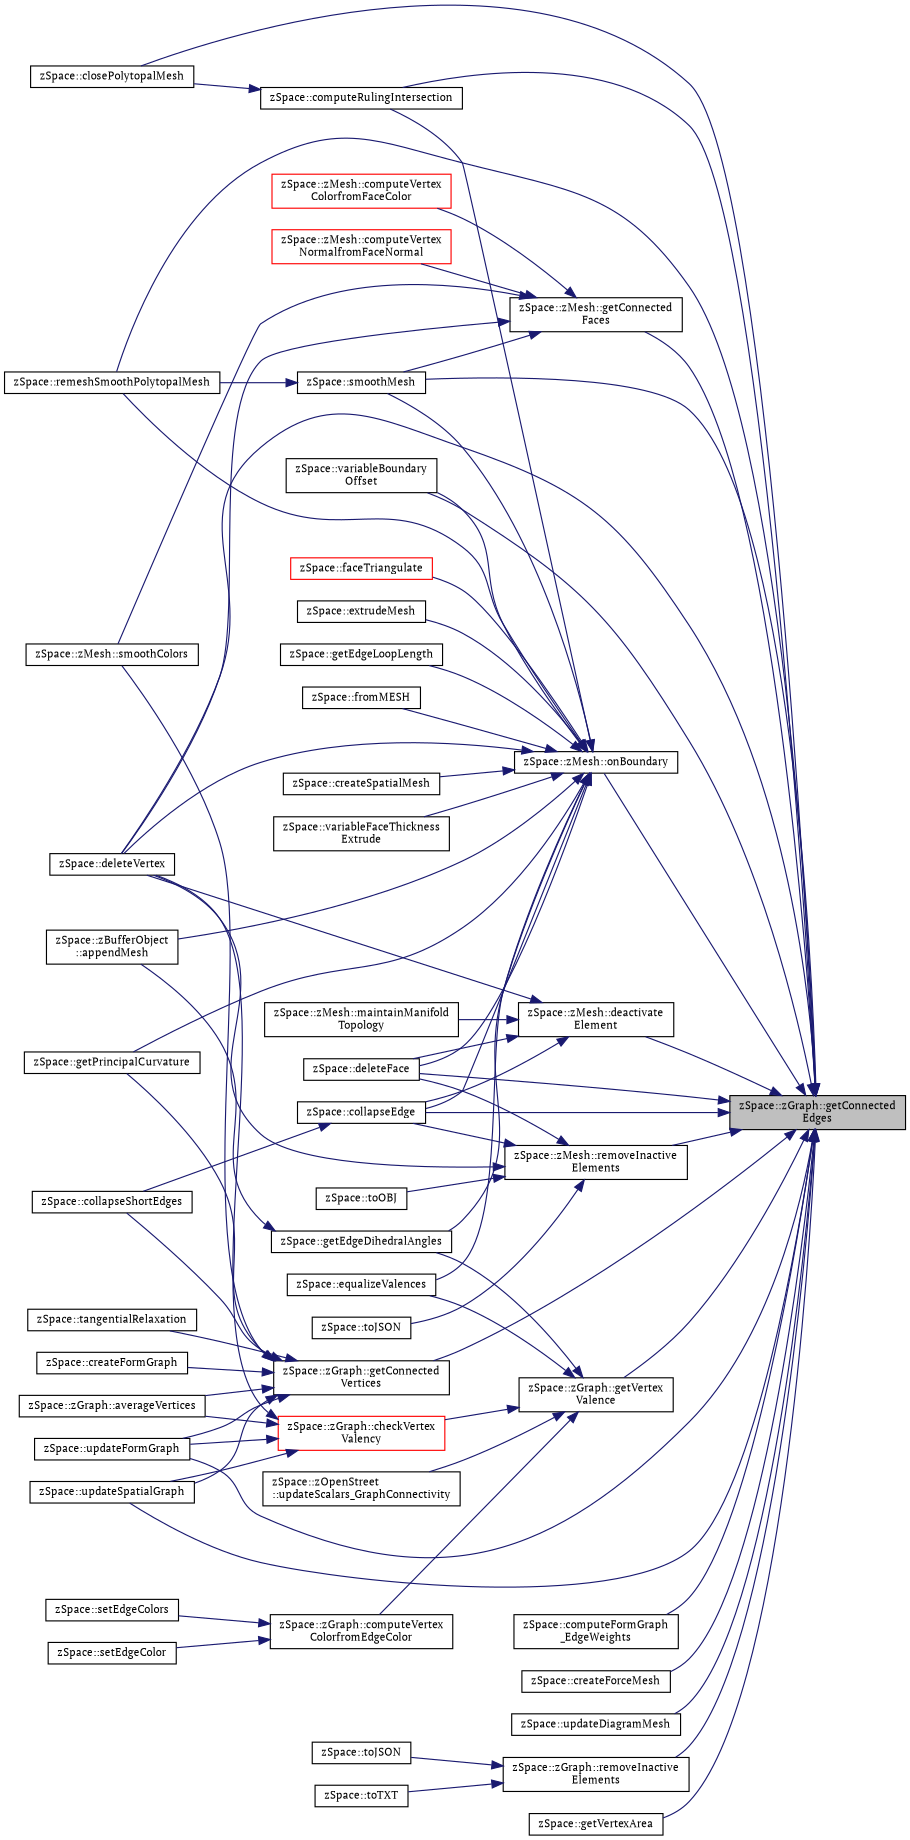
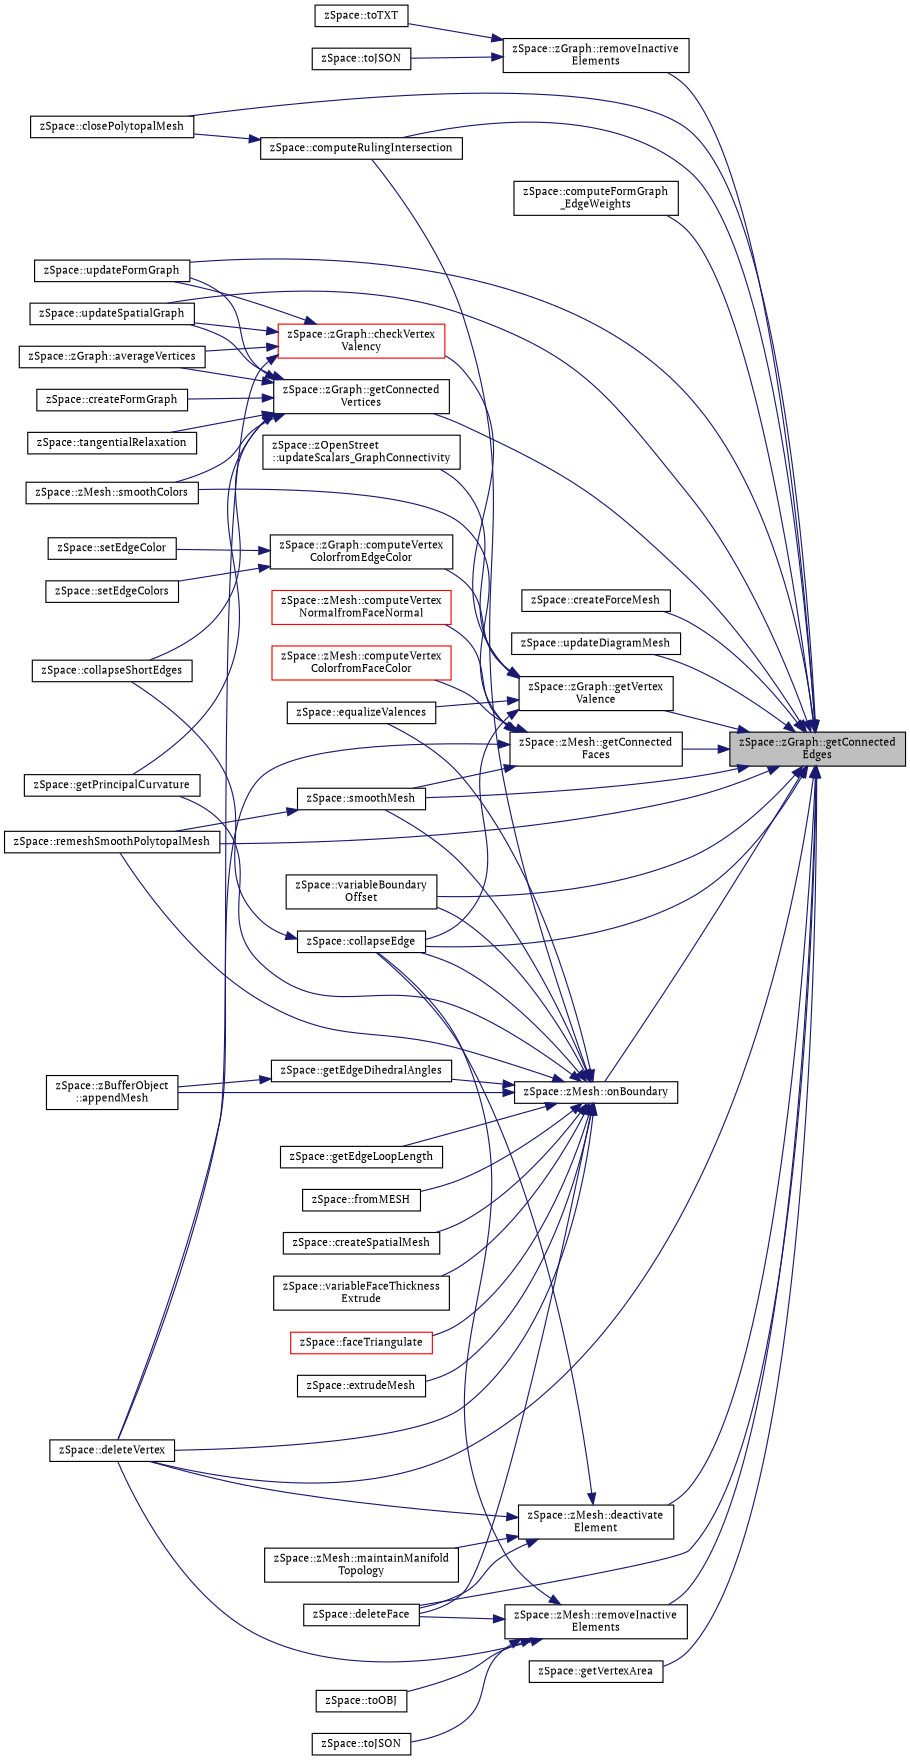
  digraph {
    fontname="PT Serif"
    rankdir=RL
    node [color=black fillcolor=white fontname="PT Serif" fontsize=10 shape=record style=filled]
    edge [color=midnightblue dir=back fontname="PT Serif" fontsize=10 labelfontname=Helvetica labelfontsize=10 style=solid]
    n1 [fillcolor=grey75 fontcolor=black height=0.2 label="zSpace::zGraph::getConnected\lEdges" width=0.4]
    n2 [height=0.2 label="zSpace::remeshSmoothPolytopalMesh" width=0.4]
    n3 [height=0.2 label="zSpace::computeRulingIntersection" width=0.4]
    n4 [height=0.2 label="zSpace::closePolytopalMesh" width=0.4]
    n5 [height=0.2 label="zSpace::computeFormGraph\l_EdgeWeights" width=0.4]
    n6 [height=0.2 label="zSpace::updateFormGraph" width=0.4]
    n7 [height=0.2 label="zSpace::updateSpatialGraph" width=0.4]
    n8 [height=0.2 label="zSpace::variableBoundary\lOffset" width=0.4]
    n9 [height=0.2 label="zSpace::createForceMesh" width=0.4]
    n10 [height=0.2 label="zSpace::updateDiagramMesh" width=0.4]
    n11 [height=0.2 label="zSpace::zGraph::getConnected\lVertices" width=0.4]
    n12 [height=0.2 label="zSpace::zGraph::getVertex\lValence" width=0.4]
    n13 [height=0.2 label="zSpace::deleteVertex" width=0.4]
    n14 [height=0.2 label="zSpace::collapseEdge" width=0.4]
    n15 [height=0.2 label="zSpace::zGraph::removeInactive\lElements" width=0.4]
    n16 [height=0.2 label="zSpace::zMesh::getConnected\lFaces" width=0.4]
    n17 [height=0.2 label="zSpace::smoothMesh" width=0.4]
    n18 [height=0.2 label="zSpace::zMesh::onBoundary" width=0.4]
    n19 [height=0.2 label="zSpace::deleteFace" width=0.4]
    n20 [height=0.2 label="zSpace::zMesh::deactivate\lElement" width=0.4]
    n21 [height=0.2 label="zSpace::zMesh::removeInactive\lElements" width=0.4]
    n22 [height=0.2 label="zSpace::getVertexArea" width=0.4]
    n23 [height=0.2 label="zSpace::createFormGraph" width=0.4]
    n24 [height=0.2 label="zSpace::zGraph::averageVertices" width=0.4]
    n25 [height=0.2 label="zSpace::zMesh::smoothColors" width=0.4]
    n26 [height=0.2 label="zSpace::collapseShortEdges" width=0.4]
    n27 [height=0.2 label="zSpace::tangentialRelaxation" width=0.4]
    n28 [height=0.2 label="zSpace::getPrincipalCurvature" width=0.4]
    n29 [height=0.2 label="zSpace::zGraph::computeVertex\lColorfromEdgeColor" width=0.4]
    n30 [height=0.2 label="zSpace::zOpenStreet\l::updateScalars_GraphConnectivity" width=0.4]
    n31 [color=red height=0.2 label="zSpace::zGraph::checkVertex\lValency" width=0.4]
    n32 [height=0.2 label="zSpace::equalizeValences" width=0.4]
    n33 [height=0.2 label="zSpace::setEdgeColor" width=0.4]
    n34 [height=0.2 label="zSpace::setEdgeColors" width=0.4]
    n35 [height=0.2 label="zSpace::toTXT" width=0.4]
    n36 [height=0.2 label="zSpace::toJSON" width=0.4]
    n37 [color=red height=0.2 label="zSpace::zMesh::computeVertex\lColorfromFaceColor" width=0.4]
    n38 [color=red height=0.2 label="zSpace::zMesh::computeVertex\lNormalfromFaceNormal" width=0.4]
    n39 [height=0.2 label="zSpace::createSpatialMesh" width=0.4]
    n40 [height=0.2 label="zSpace::variableFaceThickness\lExtrude" width=0.4]
    n41 [height=0.2 label="zSpace::zBufferObject\l::appendMesh" width=0.4]
    n42 [color=red height=0.2 label="zSpace::faceTriangulate" width=0.4]
    n43 [height=0.2 label="zSpace::extrudeMesh" width=0.4]
    n44 [height=0.2 label="zSpace::getEdgeDihedralAngles" width=0.4]
    n45 [height=0.2 label="zSpace::getEdgeLoopLength" width=0.4]
    n46 [height=0.2 label="zSpace::fromMESH" width=0.4]
    n47 [height=0.2 label="zSpace::zMesh::maintainManifold\lTopology" width=0.4]
    n48 [height=0.2 label="zSpace::toOBJ" width=0.4]
    n49 [height=0.2 label="zSpace::toJSON" width=0.4]
    n1 -> n2
    n1 -> n3
    n1 -> n4
    n1 -> n5
    n1 -> n6
    n1 -> n7
    n1 -> n8
    n1 -> n9
    n1 -> n10
    n1 -> n11
    n1 -> n12
    n1 -> n13
    n1 -> n14
    n1 -> n15
    n1 -> n16
    n1 -> n17
    n1 -> n18
    n1 -> n19
    n1 -> n20
    n1 -> n21
    n1 -> n22
    n3 -> n4
    n11 -> n6
    n11 -> n7
    n11 -> n23
    n11 -> n24
    n11 -> n25
    n11 -> n26
    n11 -> n27
    n11 -> n28
-   n12 -> n44
+   n12 -> n14
    n12 -> n29
    n12 -> n30
    n12 -> n31
    n12 -> n32
    n14 -> n26
    n15 -> n35
    n15 -> n36
    n16 -> n13
    n16 -> n17
    n16 -> n25
    n16 -> n37
    n16 -> n38
    n17 -> n2
    n18 -> n2
    n18 -> n3
    n18 -> n8
    n18 -> n13
    n18 -> n14
    n18 -> n17
    n18 -> n19
    n18 -> n28
    n18 -> n32
    n18 -> n39
    n18 -> n40
    n18 -> n41
    n18 -> n42
    n18 -> n43
    n18 -> n44
    n18 -> n45
    n18 -> n46
    n20 -> n13
    n20 -> n14
    n20 -> n19
    n20 -> n47
    n21 -> n13
    n21 -> n14
    n21 -> n19
    n21 -> n48
    n21 -> n49
    n29 -> n33
    n29 -> n34
    n31 -> n6
    n31 -> n7
    n31 -> n13
    n31 -> n24
    n44 -> n41
  }
